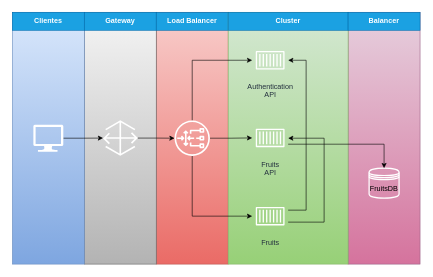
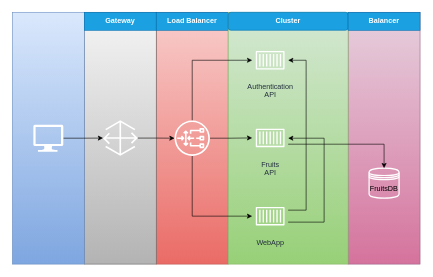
  <mxCell id="0" />
  <mxCell id="1" parent="0" />
  <mxCell id="2" value="" style="rounded=0;whiteSpace=wrap;html=1;gradientColor=#d5739d;fillColor=#e6d0de;strokeColor=#996185;" vertex="1" parent="1"><mxGeometry x="580" y="20" width="120" height="420" as="geometry" /></mxCell>
  <mxCell id="3" value="" style="rounded=0;whiteSpace=wrap;html=1;gradientColor=#ea6b66;fillColor=#f8cecc;strokeColor=#b85450;" vertex="1" parent="1"><mxGeometry x="260" y="20" width="120" height="420" as="geometry" /></mxCell>
  <mxCell id="4" value="" style="rounded=0;whiteSpace=wrap;html=1;gradientColor=#b3b3b3;fillColor=#f5f5f5;strokeColor=#666666;" vertex="1" parent="1"><mxGeometry x="140" y="20" width="120" height="420" as="geometry" /></mxCell>
  <mxCell id="5" value="" style="rounded=0;whiteSpace=wrap;html=1;fillColor=#dae8fc;strokeColor=#6c8ebf;gradientColor=#7ea6e0;" vertex="1" parent="1"><mxGeometry y="20" width="120" height="420" as="geometry" x="20" /></mxCell>
  <mxCell id="6" value="" style="edgeStyle=orthogonalEdgeStyle;rounded=0;orthogonalLoop=1;jettySize=auto;html=1;" edge="1" parent="1" source="7" target="11"><mxGeometry relative="1" as="geometry" /></mxCell>
  <mxCell id="7" value="" style="aspect=fixed;pointerEvents=1;shadow=0;dashed=0;html=1;labelPosition=center;verticalLabelPosition=bottom;verticalAlign=top;align=center;shape=mxgraph.azure.computer;strokeColor=none;" vertex="1" parent="1"><mxGeometry x="55" y="207.5" width="50" height="45" as="geometry" /></mxCell>
- <mxCell id="8" value="Clientes" style="rounded=0;whiteSpace=wrap;html=1;fillColor=#1ba1e2;strokeColor=#006EAF;fontColor=#ffffff;fontStyle=1" vertex="1" parent="1"><mxGeometry y="20" width="120" height="30" as="geometry" x="20" /></mxCell>
  <mxCell id="9" value="Gateway" style="rounded=0;whiteSpace=wrap;html=1;fillColor=#1ba1e2;strokeColor=#006EAF;fontColor=#ffffff;fontStyle=1" vertex="1" parent="1"><mxGeometry x="140" y="20" width="120" height="30" as="geometry" /></mxCell>
  <mxCell id="10" value="" style="edgeStyle=orthogonalEdgeStyle;rounded=0;orthogonalLoop=1;jettySize=auto;html=1;" edge="1" parent="1" source="11" target="17"><mxGeometry relative="1" as="geometry" /></mxCell>
  <mxCell id="11" value="" style="outlineConnect=0;dashed=0;verticalLabelPosition=bottom;verticalAlign=top;align=center;html=1;fontSize=12;fontStyle=0;aspect=fixed;pointerEvents=1;shape=mxgraph.aws4.gateway;" vertex="1" parent="1"><mxGeometry x="171.26" y="200" width="57.98" height="59.5" as="geometry" /></mxCell>
  <mxCell id="12" value="Load Balancer" style="rounded=0;whiteSpace=wrap;html=1;fillColor=#1ba1e2;strokeColor=#006EAF;fontColor=#ffffff;fontStyle=1" vertex="1" parent="1"><mxGeometry x="260" y="20" width="120" height="30" as="geometry" /></mxCell>
  <mxCell id="13" value="" style="rounded=0;whiteSpace=wrap;html=1;gradientColor=#97d077;fillColor=#d5e8d4;strokeColor=#82b366;" vertex="1" parent="1"><mxGeometry x="380" y="20" width="200" height="420" as="geometry" /></mxCell>
  <mxCell id="14" style="edgeStyle=orthogonalEdgeStyle;rounded=0;orthogonalLoop=1;jettySize=auto;html=1;" edge="1" parent="1" source="17" target="19"><mxGeometry relative="1" as="geometry"><Array as="points"><mxPoint x="320" y="100" /></Array></mxGeometry></mxCell>
  <mxCell id="15" style="edgeStyle=orthogonalEdgeStyle;rounded=0;orthogonalLoop=1;jettySize=auto;html=1;strokeColor=#000000;" edge="1" parent="1" source="17" target="20"><mxGeometry relative="1" as="geometry" /></mxCell>
  <mxCell id="16" style="edgeStyle=orthogonalEdgeStyle;rounded=0;orthogonalLoop=1;jettySize=auto;html=1;strokeColor=#000000;" edge="1" parent="1" source="17" target="23"><mxGeometry relative="1" as="geometry"><Array as="points"><mxPoint x="320" y="360" /></Array></mxGeometry></mxCell>
  <mxCell id="17" value="" style="outlineConnect=0;dashed=0;verticalLabelPosition=bottom;verticalAlign=top;align=center;html=1;fontSize=12;fontStyle=0;aspect=fixed;pointerEvents=1;shape=mxgraph.aws4.gateway_load_balancer;" vertex="1" parent="1"><mxGeometry x="290.5" y="200.5" width="59" height="59" as="geometry" /></mxCell>
- <mxCell id="18" value="Cluster" style="rounded=0;whiteSpace=wrap;html=1;fillColor=#1ba1e2;strokeColor=#006EAF;fontColor=#ffffff;fontStyle=1" vertex="1" parent="1"><mxGeometry x="380" y="20" width="200" height="30" as="geometry" /></mxCell>
+ <mxCell id="18" value="Cluster" style="whiteSpace=wrap;html=1;fillColor=#1ba1e2;strokeColor=#006EAF;fontColor=#ffffff;fontStyle=1;rounded=1;" vertex="1" parent="1"><mxGeometry x="380" y="20" width="200" height="30" as="geometry" /></mxCell>
  <mxCell id="19" value="Authentication&lt;br&gt;API" style="outlineConnect=0;fontColor=#232F3E;gradientColor=none;dashed=0;verticalLabelPosition=bottom;verticalAlign=top;align=center;html=1;fontSize=12;fontStyle=0;aspect=fixed;shape=mxgraph.aws4.resourceIcon;resIcon=mxgraph.aws4.container_1;fillColor=none;strokeColor=#FFFFFF;" vertex="1" parent="1"><mxGeometry x="420" y="70" width="60" height="60" as="geometry" /></mxCell>
  <mxCell id="20" value="Fruits&lt;br&gt;API" style="outlineConnect=0;fontColor=#232F3E;gradientColor=none;dashed=0;verticalLabelPosition=bottom;verticalAlign=top;align=center;html=1;fontSize=12;fontStyle=0;aspect=fixed;shape=mxgraph.aws4.resourceIcon;resIcon=mxgraph.aws4.container_1;fillColor=none;strokeColor=#FFFFFF;" vertex="1" parent="1"><mxGeometry x="420" y="199.5" width="60" height="60" as="geometry" /></mxCell>
  <mxCell id="21" style="edgeStyle=orthogonalEdgeStyle;rounded=0;orthogonalLoop=1;jettySize=auto;html=1;strokeColor=#000000;" edge="1" parent="1" source="23" target="19"><mxGeometry relative="1" as="geometry"><Array as="points"><mxPoint x="510" y="350" /><mxPoint x="510" y="100" /></Array></mxGeometry></mxCell>
  <mxCell id="22" style="edgeStyle=orthogonalEdgeStyle;rounded=0;orthogonalLoop=1;jettySize=auto;html=1;strokeColor=#000000;" edge="1" parent="1" source="23" target="20"><mxGeometry relative="1" as="geometry"><Array as="points"><mxPoint x="540" y="370" /><mxPoint x="540" y="230" /></Array></mxGeometry></mxCell>
- <mxCell id="23" value="Fruits" style="outlineConnect=0;fontColor=#232F3E;gradientColor=none;dashed=0;verticalLabelPosition=bottom;verticalAlign=top;align=center;html=1;fontSize=12;fontStyle=0;aspect=fixed;shape=mxgraph.aws4.resourceIcon;resIcon=mxgraph.aws4.container_1;fillColor=none;strokeColor=#FFFFFF;" vertex="1" parent="1"><mxGeometry x="420" y="330" width="60" height="60" as="geometry" /></mxCell>
+ <mxCell id="23" value="WebApp" style="outlineConnect=0;fontColor=#232F3E;gradientColor=none;dashed=0;verticalLabelPosition=bottom;verticalAlign=top;align=center;html=1;fontSize=12;fontStyle=0;aspect=fixed;shape=mxgraph.aws4.resourceIcon;resIcon=mxgraph.aws4.container_1;fillColor=none;strokeColor=#FFFFFF;" vertex="1" parent="1"><mxGeometry x="420" y="330" width="60" height="60" as="geometry" /></mxCell>
  <mxCell id="24" value="Balancer" style="rounded=0;whiteSpace=wrap;html=1;fillColor=#1ba1e2;strokeColor=#006EAF;fontColor=#ffffff;fontStyle=1" vertex="1" parent="1"><mxGeometry x="580" y="20" width="120" height="30" as="geometry" /></mxCell>
  <mxCell id="25" value="FruitsDB" style="shape=datastore;whiteSpace=wrap;html=1;strokeColor=#FFFFFF;fillColor=none;strokeWidth=2;" vertex="1" parent="1"><mxGeometry x="615" y="280" width="50" height="50" as="geometry" /></mxCell>
  <mxCell id="26" style="edgeStyle=orthogonalEdgeStyle;rounded=0;orthogonalLoop=1;jettySize=auto;html=1;fontSize=12;strokeColor=#000000;" edge="1" parent="1" source="20" target="25"><mxGeometry relative="1" as="geometry"><Array as="points"><mxPoint x="640" y="240" /></Array></mxGeometry></mxCell>
